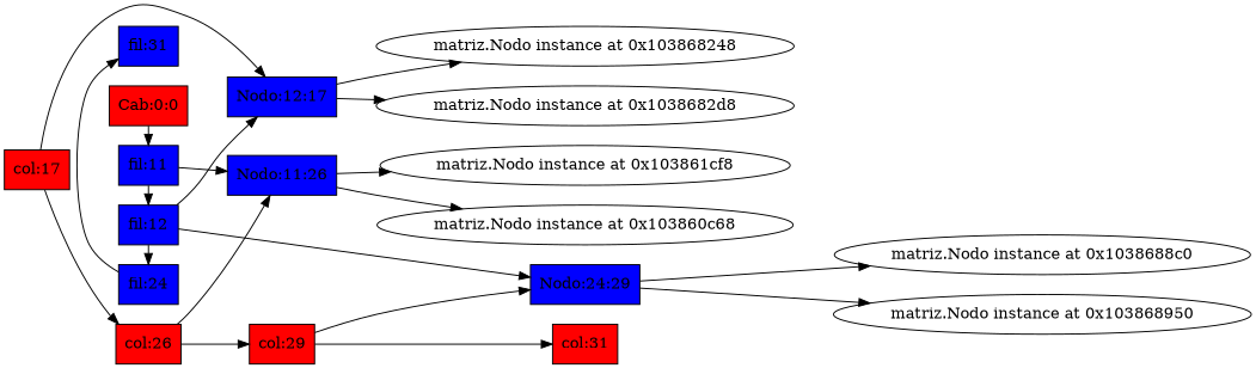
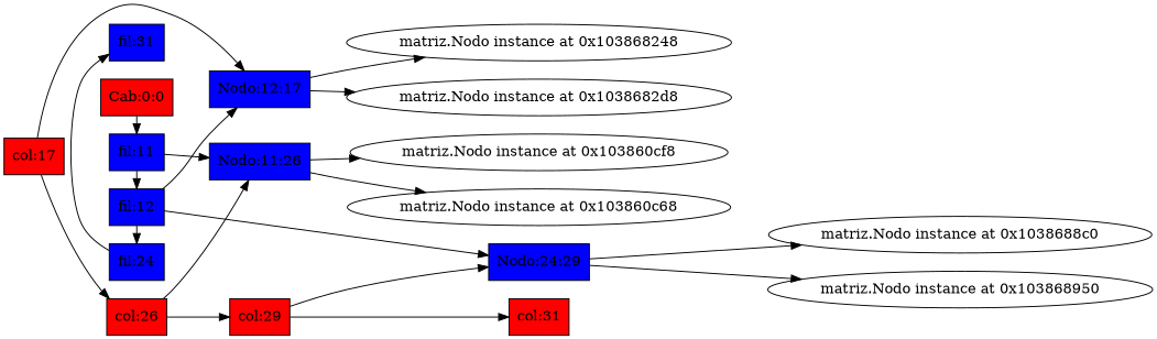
  digraph {
    rankdir=LR
    node [fillcolor=blue shape=box style=filled]
    n1 [fillcolor=red label=<Cab:0:0>]
    n2 [label=<fil:11>]
    n3 [label=<fil:12>]
    n4 [label=<fil:24>]
    n5 [label=<fil:31>]
    n6 [label=<Nodo:11:26>]
    n7 [label=<Nodo:12:17>]
    n8 [label=<Nodo:24:29>]
    n9 [fillcolor=red label=<col:17>]
    n10 [fillcolor=red label=<col:26>]
    n11 [fillcolor=red label=<col:29>]
    "matriz.Nodo instance at 0x103868248" [fillcolor="" shape="" style=""]
    "matriz.Nodo instance at 0x1038682d8" [fillcolor="" shape="" style=""]
    n14 [fillcolor=red label=<col:31>]
    "matriz.Nodo instance at 0x103860c68" [fillcolor="" shape="" style=""]
-   "matriz.Nodo instance at 0x103860cf8" [label="matriz.Nodo instance at 0x103861cf8" fillcolor="" shape="" style=""]
+   "matriz.Nodo instance at 0x103860cf8" [fillcolor="" shape="" style=""]
    "matriz.Nodo instance at 0x1038688c0" [fillcolor="" shape="" style=""]
    "matriz.Nodo instance at 0x103868950" [fillcolor="" shape="" style=""]
    subgraph sub_1 {
      rank=same
      n1
      n2
      n3
      n4
      n5
    }
    n1 -> n2
    n2 -> n3
    n2 -> n6
    n3 -> n4
    n3 -> n7
    n3 -> n8
    n4 -> n5
    n6 -> "matriz.Nodo instance at 0x103860c68"
    n6 -> "matriz.Nodo instance at 0x103860cf8"
    n7 -> "matriz.Nodo instance at 0x103868248"
    n7 -> "matriz.Nodo instance at 0x1038682d8"
    n8 -> "matriz.Nodo instance at 0x1038688c0"
    n8 -> "matriz.Nodo instance at 0x103868950"
    n9 -> n7
    n9 -> n10
    n10 -> n6
    n10 -> n11
    n11 -> n8
    n11 -> n14
  }
